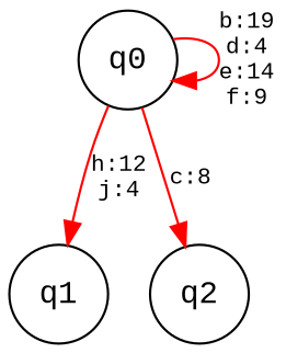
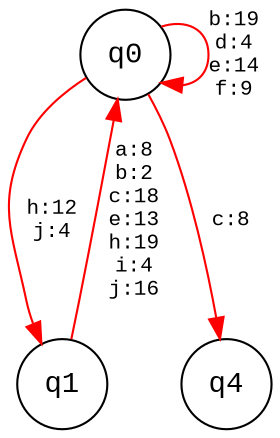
  digraph {
    fontname="Liberation Mono"
    node [fontname="Liberation Mono" shape=circle]
    edge [color=red fontname="Liberation Mono" fontsize=10 labeljust=r]
    n1 [label=q0]
    n2 [label=q1]
-   n3 [label=q2]
+   n3 [label=q4]
    n1 -> n1 [label="b:19\nd:4\ne:14\nf:9\n"]
    n1 -> n2 [label="h:12\nj:4\n"]
    n1 -> n3 [label="c:8\n"]
+   n2 -> n1 [label="a:8\nb:2\nc:18\ne:13\nh:19\ni:4\nj:16\n"]
  }
